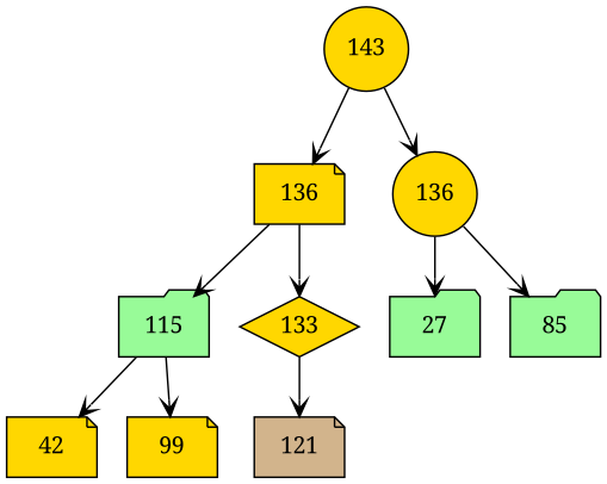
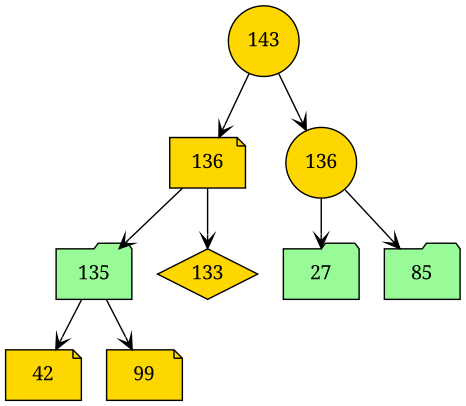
  digraph {
    fontname="Noto Serif"
    node [fillcolor=gold fontcolor=black fontname="Noto Serif" shape=note style=filled]
    edge [arrowhead=vee fontname="Noto Serif"]
    n1 [label=143 shape=circle]
    n2 [label=136]
    n3 [label=136 shape=circle]
-   n4 [fillcolor=palegreen label=115 shape=folder]
+   n4 [fillcolor=palegreen label=135 shape=folder]
    n5 [label=133 shape=diamond]
    n6 [fillcolor=palegreen label=27 shape=folder]
    n7 [fillcolor=palegreen label=85 shape=folder]
    n8 [label=42]
    n9 [label=99]
-   n10 [fillcolor=tan label=121]
    n1 -> n2
    n1 -> n3
    n2 -> n4
    n2 -> n5
    n3 -> n6
    n3 -> n7
    n4 -> n8
    n4 -> n9
-   n5 -> n10
  }
